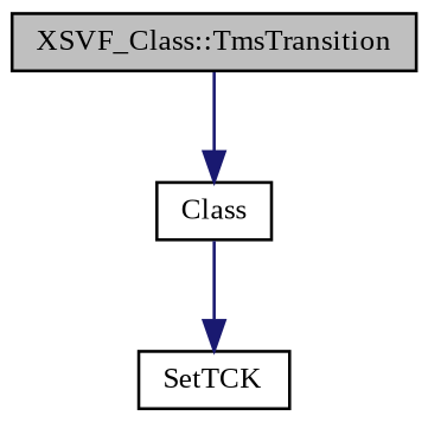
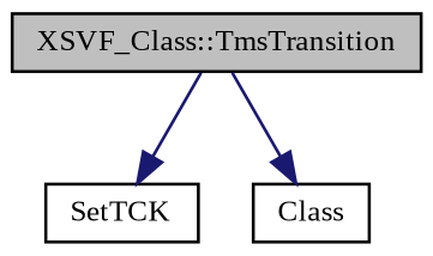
  digraph {
    fontname="Liberation Serif"
    rankdir=TB
    node [color=black fontname="Liberation Serif" fontsize=10 shape=record]
    edge [color=midnightblue fontname="Liberation Serif" fontsize=10 labelfontname=FreeSans labelfontsize=10 style=solid]
    n1 [fillcolor=grey75 fontcolor=black height=0.2 label="XSVF_Class::TmsTransition" style=filled width=0.4]
    n2 [height=0.2 label=SetTCK width=0.4]
    n3 [height=0.2 label=Class width=0.4]
-   n3 -> n2
+   n1 -> n2
    n1 -> n3
  }
